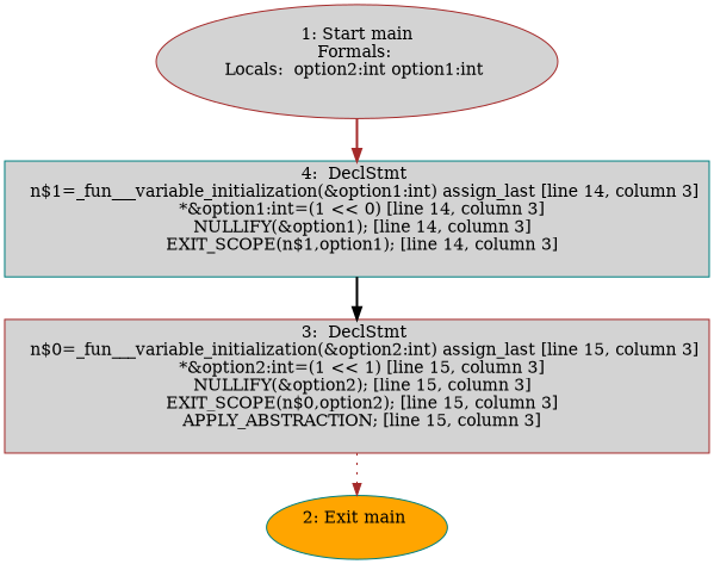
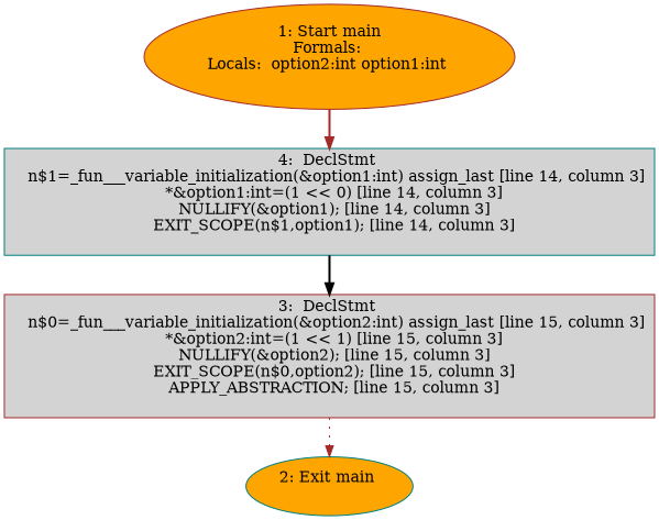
  digraph {
    node [color=brown style=filled fillcolor=orange]
    edge [color=brown style=bold]
-   n1 [label="1: Start main\nFormals: \nLocals:  option2:int option1:int \n  " fillcolor=lightgrey]
+   n1 [label="1: Start main\nFormals: \nLocals:  option2:int option1:int \n  "]
    n2 [label="4:  DeclStmt \n   n$1=_fun___variable_initialization(&option1:int) assign_last [line 14, column 3]\n  *&option1:int=(1 << 0) [line 14, column 3]\n  NULLIFY(&option1); [line 14, column 3]\n  EXIT_SCOPE(n$1,option1); [line 14, column 3]\n " shape=box fillcolor=lightgrey color=teal]
    n3 [label="3:  DeclStmt \n   n$0=_fun___variable_initialization(&option2:int) assign_last [line 15, column 3]\n  *&option2:int=(1 << 1) [line 15, column 3]\n  NULLIFY(&option2); [line 15, column 3]\n  EXIT_SCOPE(n$0,option2); [line 15, column 3]\n  APPLY_ABSTRACTION; [line 15, column 3]\n " shape=box fillcolor=lightgrey]
    n4 [color=teal label="2: Exit main \n  "]
    n1 -> n2
    n2 -> n3 [color=black]
    n3 -> n4 [style=dotted]
  }
